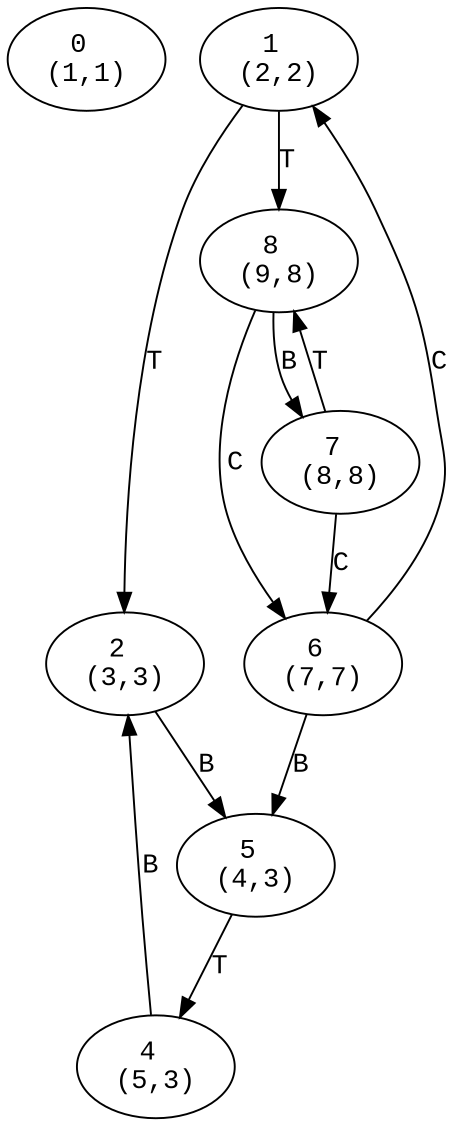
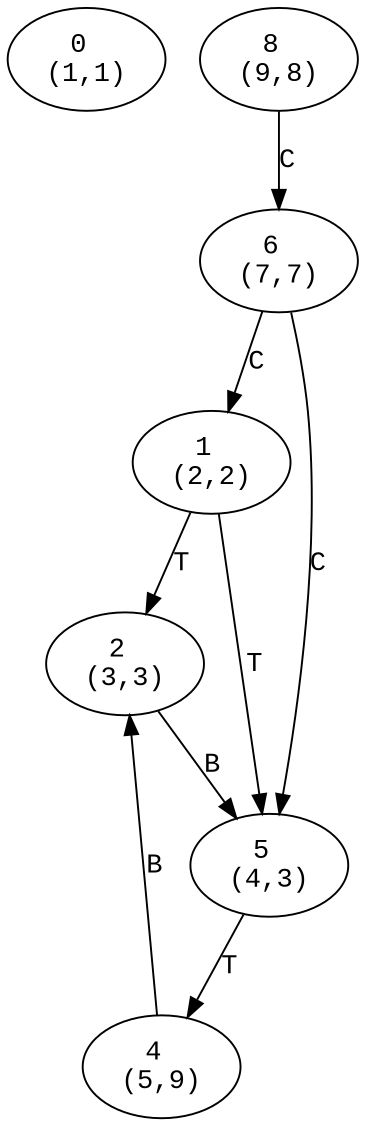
  digraph {
    fontname="Liberation Mono"
    node [fontname="Liberation Mono"]
    edge [fontname="Liberation Mono"]
    n1 [label="0 \n(1,1)"]
    n2 [label="1 \n(2,2)"]
    n3 [label="2 \n(3,3)"]
    n4 [label="5 \n(4,3)"]
-   n5 [label="4 \n(5,3)"]
+   n5 [label="4 \n(5,9)"]
    n6 [label="6 \n(7,7)"]
-   n7 [label="7 \n(8,8)"]
    n8 [label="8 \n(9,8)"]
    n2 -> n3 [label=T]
-   n2 -> n8 [label=T]
+   n2 -> n4 [label=T]
    n3 -> n4 [label=B]
    n4 -> n5 [label=T]
    n5 -> n3 [label=B]
    n6 -> n2 [label=C]
-   n6 -> n4 [label=B]
-   n7 -> n6 [label=C]
-   n7 -> n8 [label=T]
+   n6 -> n4 [label=C]
    n8 -> n6 [label=C]
-   n8 -> n7 [label=B]
  }
